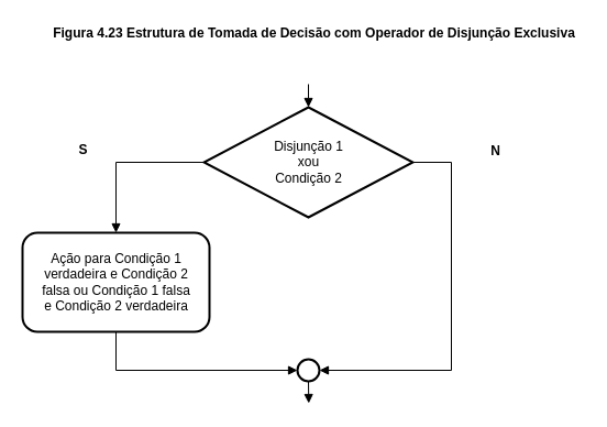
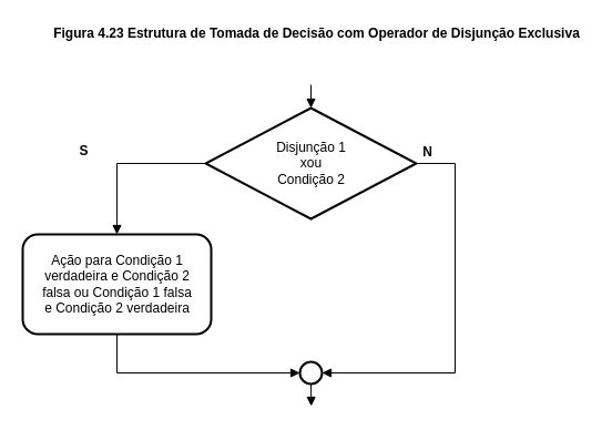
  <mxCell id="0" />
  <mxCell id="1" parent="0" />
  <mxCell id="2" value="&lt;b&gt;Figura 4.23 Estrutura de Tomada de Decisão com Operador de Disjunção Exclusiva&lt;/b&gt;" style="text;html=1;align=center;verticalAlign=middle;resizable=0;points=[];autosize=1;strokeColor=none;fillColor=none;" vertex="1" parent="1"><mxGeometry x="40" y="20" width="490" height="20" as="geometry" /></mxCell>
  <mxCell id="3" value="" style="edgeStyle=orthogonalEdgeStyle;rounded=0;orthogonalLoop=1;jettySize=auto;html=1;endArrow=block;endFill=1;exitX=0;exitY=0.5;exitDx=0;exitDy=0;exitPerimeter=0;" edge="1" parent="1" source="5" target="9"><mxGeometry relative="1" as="geometry"><Array as="points"><mxPoint x="105" y="147" /></Array></mxGeometry></mxCell>
  <mxCell id="4" style="edgeStyle=orthogonalEdgeStyle;rounded=0;orthogonalLoop=1;jettySize=auto;html=1;exitX=1;exitY=0.5;exitDx=0;exitDy=0;exitPerimeter=0;entryX=1;entryY=0.5;entryDx=0;entryDy=0;entryPerimeter=0;endArrow=block;endFill=1;" edge="1" parent="1" source="5" target="12"><mxGeometry relative="1" as="geometry"><Array as="points"><mxPoint x="410" y="147" /><mxPoint x="410" y="336" /></Array></mxGeometry></mxCell>
  <mxCell id="5" value="" style="strokeWidth=2;html=1;shape=mxgraph.flowchart.decision;whiteSpace=wrap;" vertex="1" parent="1"><mxGeometry x="185" y="97" width="190" height="100" as="geometry" /></mxCell>
  <mxCell id="6" value="Disjunção 1&lt;br&gt;xou&lt;br&gt;Condição 2" style="text;html=1;align=center;verticalAlign=middle;resizable=0;points=[];autosize=1;strokeColor=none;fillColor=none;" vertex="1" parent="1"><mxGeometry x="240" y="122" width="80" height="50" as="geometry" /></mxCell>
  <mxCell id="7" value="" style="endArrow=block;html=1;rounded=0;entryX=0.5;entryY=0;entryDx=0;entryDy=0;entryPerimeter=0;endFill=1;" edge="1" parent="1" target="5"><mxGeometry width="50" height="50" relative="1" as="geometry"><mxPoint x="280" y="76" as="sourcePoint" /><mxPoint x="380" y="246" as="targetPoint" /></mxGeometry></mxCell>
  <mxCell id="8" style="edgeStyle=orthogonalEdgeStyle;rounded=0;orthogonalLoop=1;jettySize=auto;html=1;exitX=0.5;exitY=1;exitDx=0;exitDy=0;entryX=0;entryY=0.5;entryDx=0;entryDy=0;entryPerimeter=0;endArrow=block;endFill=1;" edge="1" parent="1" source="9" target="12"><mxGeometry relative="1" as="geometry" /></mxCell>
  <mxCell id="9" value="" style="rounded=1;whiteSpace=wrap;html=1;strokeWidth=2;" vertex="1" parent="1"><mxGeometry x="20" y="211" width="170" height="90" as="geometry" /></mxCell>
  <mxCell id="10" value="Ação para Condição 1&lt;br&gt;verdadeira e Condição 2&lt;br&gt;falsa ou Condição 1 falsa&lt;br&gt;e Condição 2 verdadeira" style="text;html=1;align=center;verticalAlign=middle;resizable=0;points=[];autosize=1;strokeColor=none;fillColor=none;" vertex="1" parent="1"><mxGeometry x="30" y="226" width="150" height="60" as="geometry" /></mxCell>
  <mxCell id="11" style="edgeStyle=orthogonalEdgeStyle;rounded=0;orthogonalLoop=1;jettySize=auto;html=1;exitX=0.5;exitY=1;exitDx=0;exitDy=0;exitPerimeter=0;endArrow=block;endFill=1;" edge="1" parent="1" source="12"><mxGeometry relative="1" as="geometry"><mxPoint x="280.286" y="366" as="targetPoint" /></mxGeometry></mxCell>
  <mxCell id="12" value="" style="strokeWidth=2;html=1;shape=mxgraph.flowchart.start_2;whiteSpace=wrap;" vertex="1" parent="1"><mxGeometry x="270" y="326" width="20" height="20" as="geometry" /></mxCell>
  <mxCell id="13" value="&lt;b&gt;S&lt;/b&gt;" style="text;html=1;align=center;verticalAlign=middle;resizable=0;points=[];autosize=1;strokeColor=none;fillColor=none;" vertex="1" parent="1"><mxGeometry x="65" y="126" width="20" height="20" as="geometry" /></mxCell>
- <mxCell id="14" value="&lt;b&gt;N&lt;/b&gt;" style="text;html=1;align=center;verticalAlign=middle;resizable=0;points=[];autosize=1;strokeColor=none;fillColor=none;" vertex="1" parent="1"><mxGeometry x="440" y="127" width="20" height="20" as="geometry" /></mxCell>
+ <mxCell id="14" value="&lt;b&gt;N&lt;/b&gt;" style="text;html=1;align=center;verticalAlign=middle;resizable=0;points=[];autosize=1;strokeColor=none;fillColor=none;" vertex="1" parent="1"><mxGeometry x="375" y="127" width="20" height="20" as="geometry" /></mxCell>
